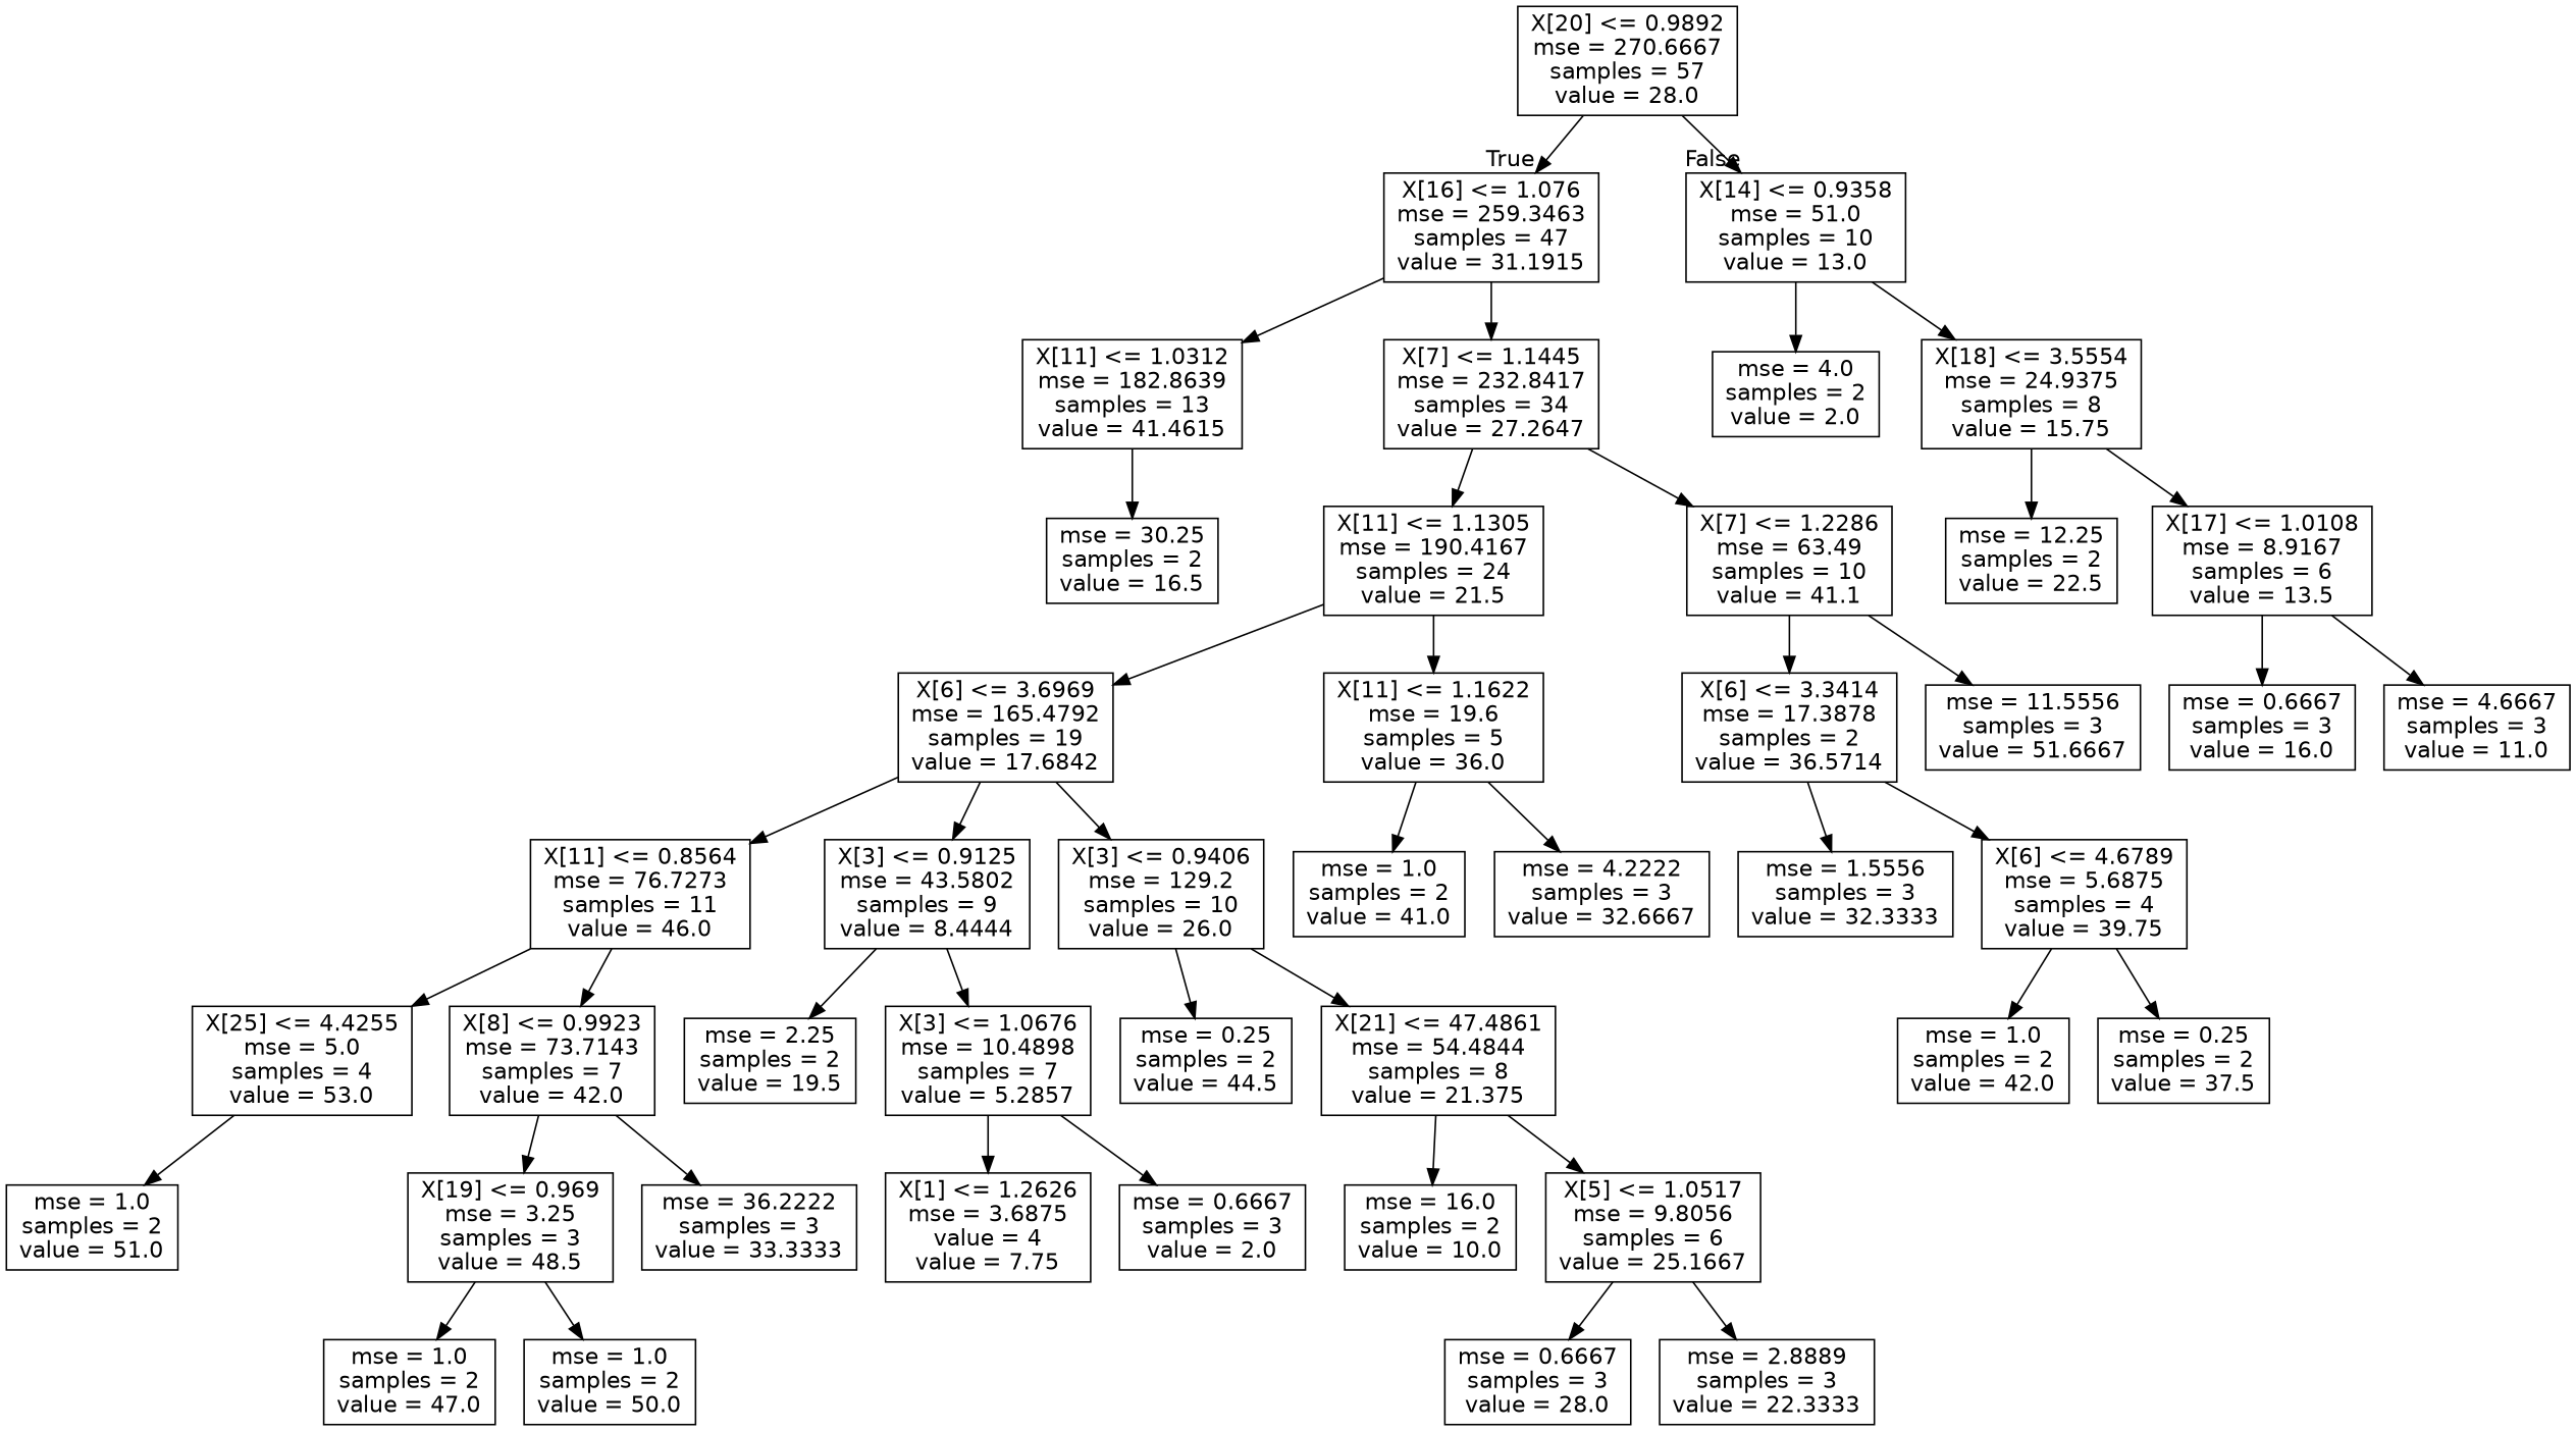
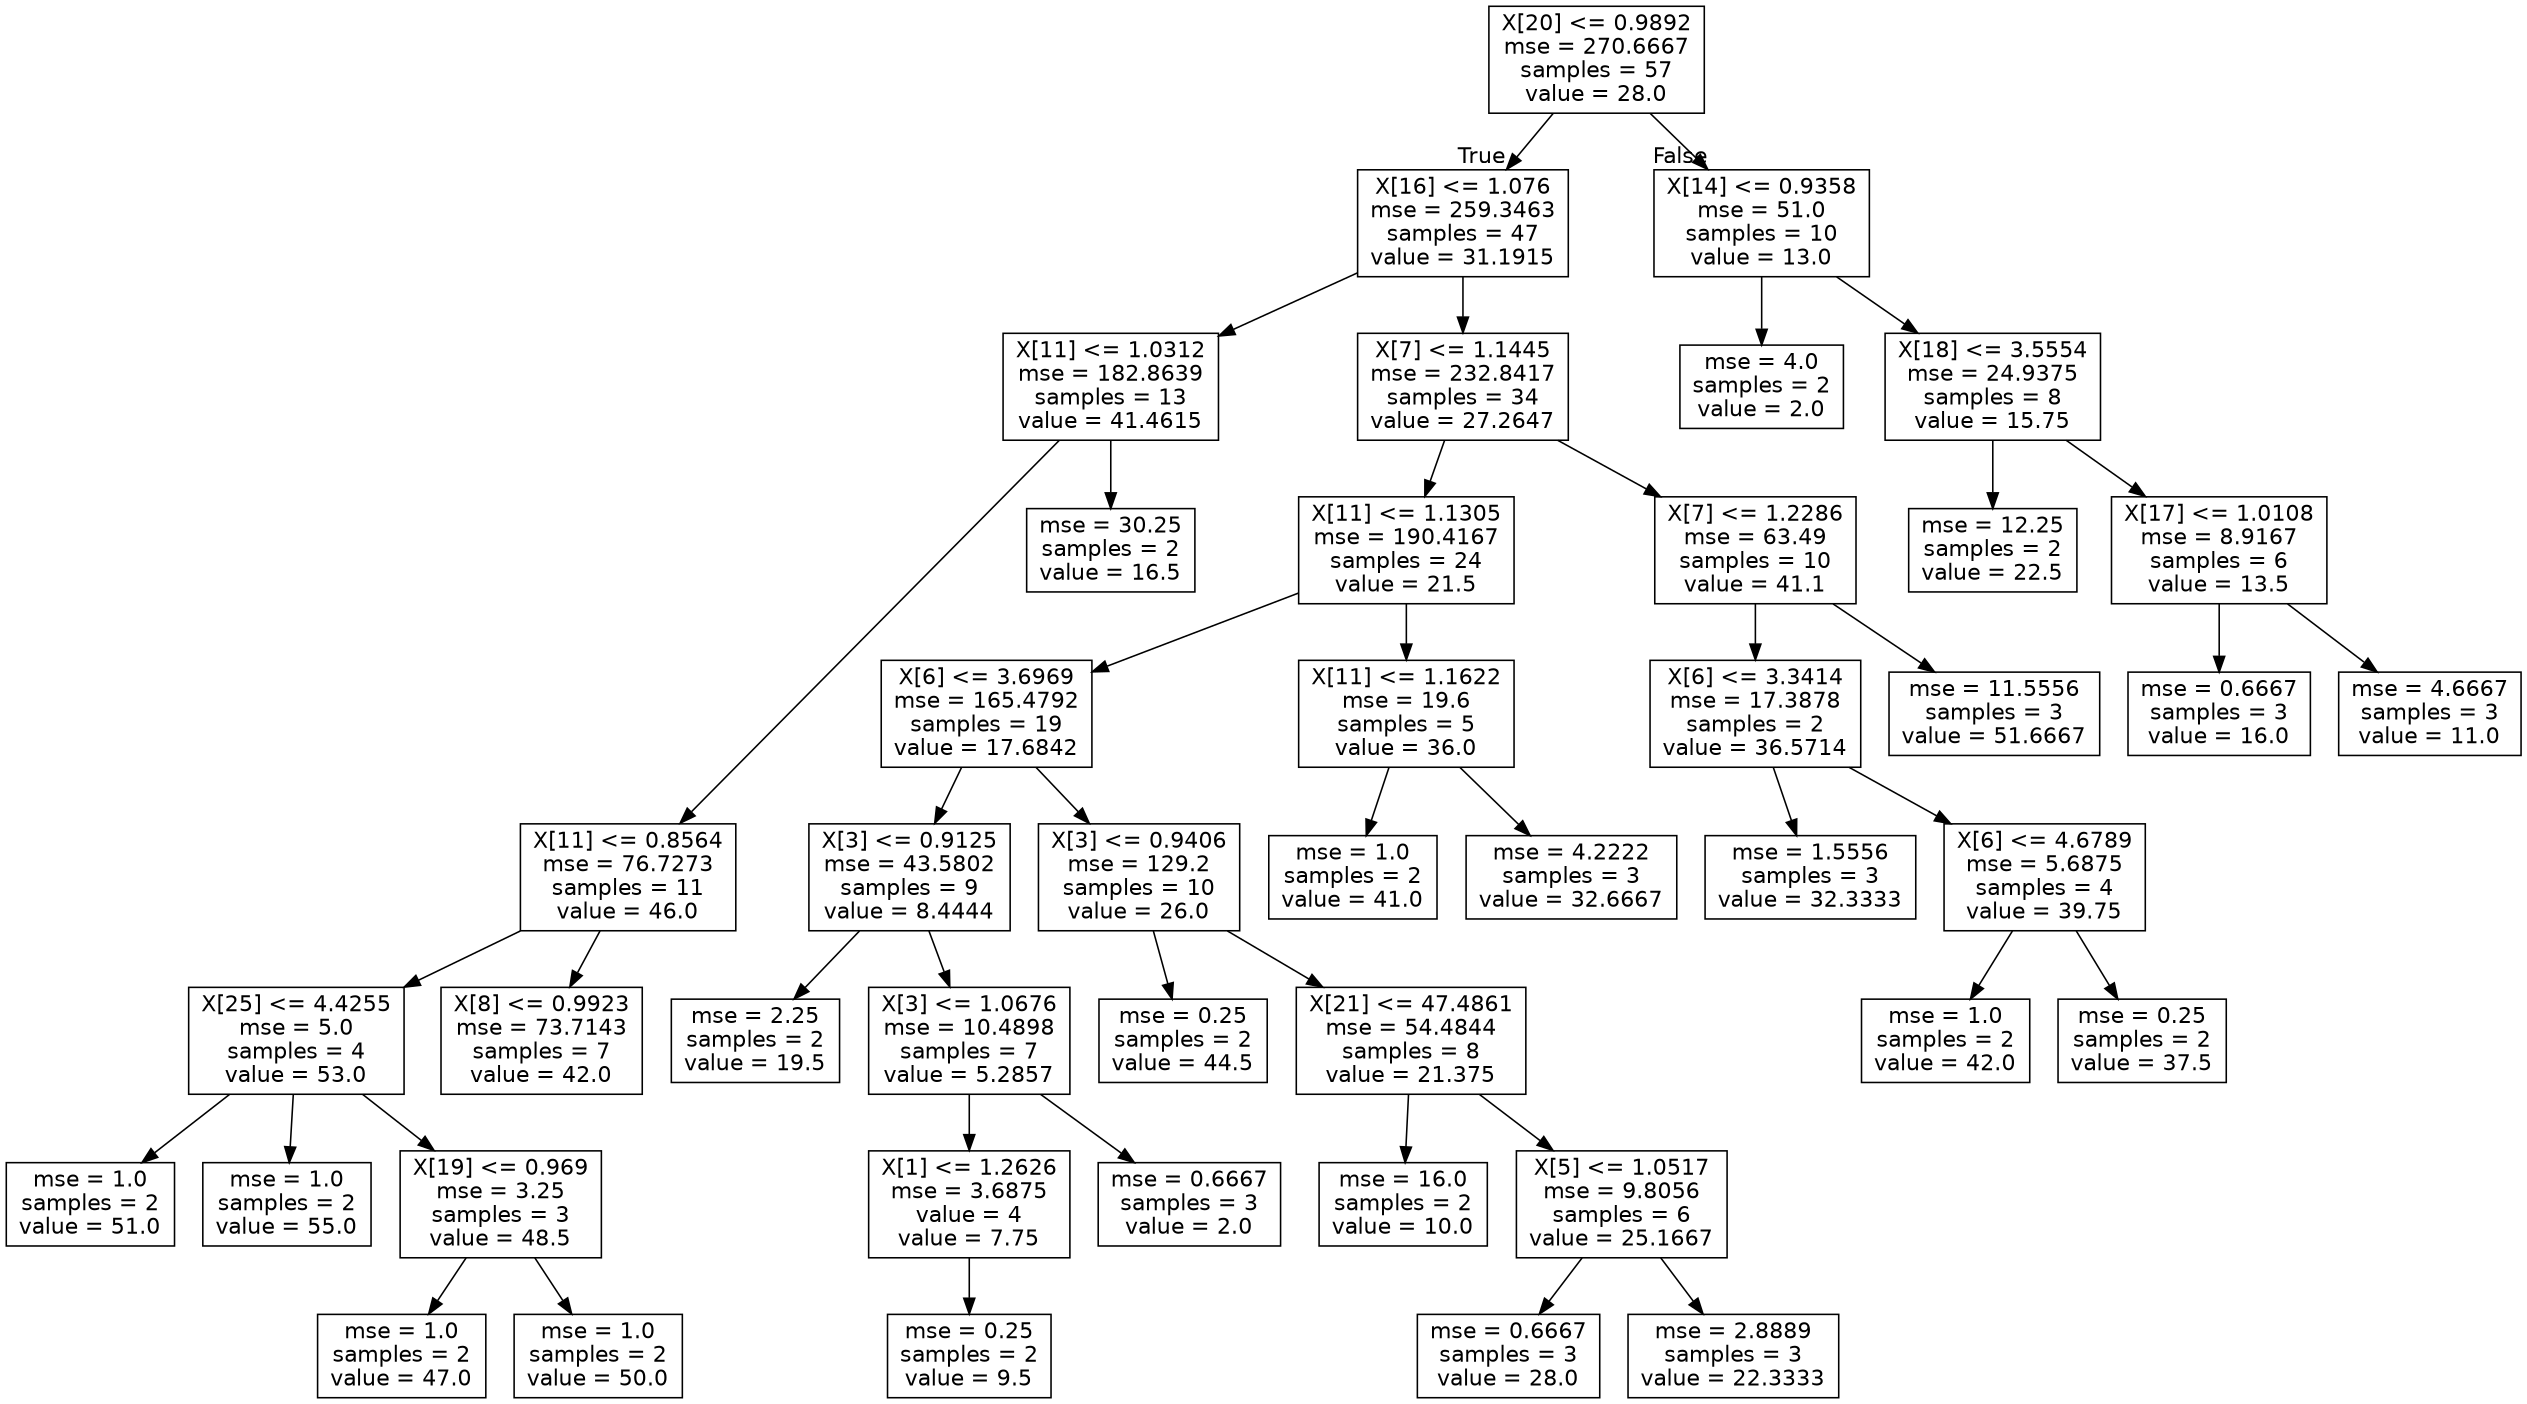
  digraph {
    fontname="DejaVu Sans"
    node [fontname="DejaVu Sans" shape=box]
    edge [fontname="DejaVu Sans"]
    n1 [label="X[20] <= 0.9892\nmse = 270.6667\nsamples = 57\nvalue = 28.0"]
    n2 [label="X[16] <= 1.076\nmse = 259.3463\nsamples = 47\nvalue = 31.1915"]
    n3 [label="X[14] <= 0.9358\nmse = 51.0\nsamples = 10\nvalue = 13.0"]
    n4 [label="X[11] <= 1.0312\nmse = 182.8639\nsamples = 13\nvalue = 41.4615"]
    n5 [label="X[7] <= 1.1445\nmse = 232.8417\nsamples = 34\nvalue = 27.2647"]
    n6 [label="mse = 4.0\nsamples = 2\nvalue = 2.0"]
    n7 [label="X[18] <= 3.5554\nmse = 24.9375\nsamples = 8\nvalue = 15.75"]
    n8 [label="X[11] <= 0.8564\nmse = 76.7273\nsamples = 11\nvalue = 46.0"]
    n9 [label="mse = 30.25\nsamples = 2\nvalue = 16.5"]
    n10 [label="X[11] <= 1.1305\nmse = 190.4167\nsamples = 24\nvalue = 21.5"]
    n11 [label="X[7] <= 1.2286\nmse = 63.49\nsamples = 10\nvalue = 41.1"]
    n12 [label="X[25] <= 4.4255\nmse = 5.0\nsamples = 4\nvalue = 53.0"]
    n13 [label="X[8] <= 0.9923\nmse = 73.7143\nsamples = 7\nvalue = 42.0"]
    n14 [label="mse = 1.0\nsamples = 2\nvalue = 51.0"]
-   n16 [label="mse = 36.2222\nsamples = 3\nvalue = 33.3333"]
+   n15 [label="mse = 1.0\nsamples = 2\nvalue = 55.0"]
    n17 [label="X[19] <= 0.969\nmse = 3.25\nsamples = 3\nvalue = 48.5"]
    n18 [label="mse = 1.0\nsamples = 2\nvalue = 47.0"]
    n19 [label="mse = 1.0\nsamples = 2\nvalue = 50.0"]
    n20 [label="X[6] <= 3.6969\nmse = 165.4792\nsamples = 19\nvalue = 17.6842"]
    n21 [label="X[11] <= 1.1622\nmse = 19.6\nsamples = 5\nvalue = 36.0"]
    n22 [label="X[6] <= 3.3414\nmse = 17.3878\nsamples = 2\nvalue = 36.5714"]
    n23 [label="mse = 11.5556\nsamples = 3\nvalue = 51.6667"]
    n24 [label="X[3] <= 0.9125\nmse = 43.5802\nsamples = 9\nvalue = 8.4444"]
    n25 [label="X[3] <= 0.9406\nmse = 129.2\nsamples = 10\nvalue = 26.0"]
    n26 [label="mse = 1.0\nsamples = 2\nvalue = 41.0"]
    n27 [label="mse = 4.2222\nsamples = 3\nvalue = 32.6667"]
    n28 [label="mse = 2.25\nsamples = 2\nvalue = 19.5"]
    n29 [label="X[3] <= 1.0676\nmse = 10.4898\nsamples = 7\nvalue = 5.2857"]
    n30 [label="mse = 0.25\nsamples = 2\nvalue = 44.5"]
    n31 [label="X[21] <= 47.4861\nmse = 54.4844\nsamples = 8\nvalue = 21.375"]
    n32 [label="X[1] <= 1.2626\nmse = 3.6875\nvalue = 4\nvalue = 7.75"]
    n33 [label="mse = 0.6667\nsamples = 3\nvalue = 2.0"]
+   n34 [label="mse = 0.25\nsamples = 2\nvalue = 9.5"]
    n35 [label="mse = 16.0\nsamples = 2\nvalue = 10.0"]
    n36 [label="X[5] <= 1.0517\nmse = 9.8056\nsamples = 6\nvalue = 25.1667"]
    n37 [label="mse = 0.6667\nsamples = 3\nvalue = 28.0"]
    n38 [label="mse = 2.8889\nsamples = 3\nvalue = 22.3333"]
    n39 [label="mse = 1.5556\nsamples = 3\nvalue = 32.3333"]
    n40 [label="X[6] <= 4.6789\nmse = 5.6875\nsamples = 4\nvalue = 39.75"]
    n41 [label="mse = 1.0\nsamples = 2\nvalue = 42.0"]
    n42 [label="mse = 0.25\nsamples = 2\nvalue = 37.5"]
    n43 [label="mse = 12.25\nsamples = 2\nvalue = 22.5"]
    n44 [label="X[17] <= 1.0108\nmse = 8.9167\nsamples = 6\nvalue = 13.5"]
    n45 [label="mse = 0.6667\nsamples = 3\nvalue = 16.0"]
    n46 [label="mse = 4.6667\nsamples = 3\nvalue = 11.0"]
    n1 -> n2 [headlabel=True labelangle=45 labeldistance=2.5]
    n1 -> n3 [headlabel=False labelangle=-45 labeldistance=2.5]
    n2 -> n4
    n2 -> n5
    n3 -> n6
    n3 -> n7
-   n20 -> n8
+   n4 -> n8
    n4 -> n9
    n5 -> n10
    n5 -> n11
    n7 -> n43
    n7 -> n44
    n8 -> n12
    n8 -> n13
    n10 -> n20
    n10 -> n21
    n11 -> n22
    n11 -> n23
    n12 -> n14
-   n13 -> n16
-   n13 -> n17
+   n12 -> n15
+   n12 -> n17
    n17 -> n18
    n17 -> n19
    n20 -> n24
    n20 -> n25
    n21 -> n26
    n21 -> n27
    n22 -> n39
    n22 -> n40
    n24 -> n28
    n24 -> n29
    n25 -> n30
    n25 -> n31
    n29 -> n32
    n29 -> n33
    n31 -> n35
    n31 -> n36
+   n32 -> n34
    n36 -> n37
    n36 -> n38
    n40 -> n41
    n40 -> n42
    n44 -> n45
    n44 -> n46
  }
